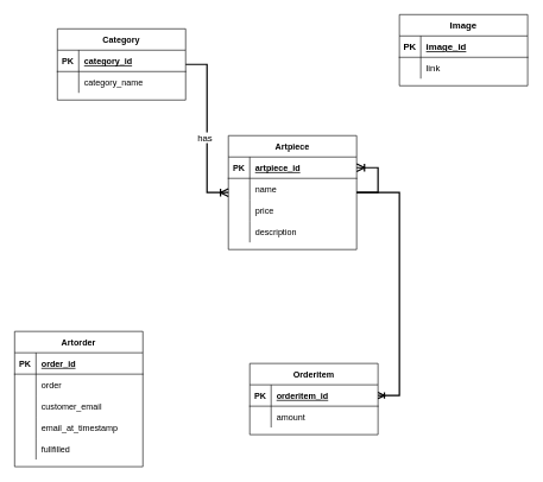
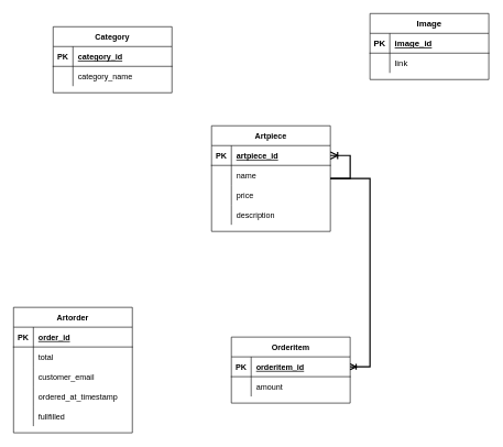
  <mxCell id="0" />
  <mxCell id="1" parent="0" />
  <mxCell id="2" value="Artpiece" style="shape=table;startSize=30;container=1;collapsible=1;childLayout=tableLayout;fixedRows=1;rowLines=0;fontStyle=1;align=center;resizeLast=1;" parent="1" vertex="1"><mxGeometry x="320" y="190" width="180" height="160" as="geometry" /></mxCell>
  <mxCell id="3" value="" style="shape=tableRow;horizontal=0;startSize=0;swimlaneHead=0;swimlaneBody=0;fillColor=none;collapsible=0;dropTarget=0;points=[[0,0.5],[1,0.5]];portConstraint=eastwest;top=0;left=0;right=0;bottom=1;" parent="2" vertex="1"><mxGeometry y="30" width="180" height="30" as="geometry" /></mxCell>
  <mxCell id="4" value="PK" style="shape=partialRectangle;connectable=0;fillColor=none;top=0;left=0;bottom=0;right=0;fontStyle=1;overflow=hidden;" parent="3" vertex="1"><mxGeometry width="30" height="30" as="geometry"><mxRectangle width="30" height="30" as="alternateBounds" /></mxGeometry></mxCell>
  <mxCell id="5" value="artpiece_id" style="shape=partialRectangle;connectable=0;fillColor=none;top=0;left=0;bottom=0;right=0;align=left;spacingLeft=6;fontStyle=5;overflow=hidden;" parent="3" vertex="1"><mxGeometry x="30" width="150" height="30" as="geometry"><mxRectangle width="150" height="30" as="alternateBounds" /></mxGeometry></mxCell>
  <mxCell id="6" value="" style="shape=tableRow;horizontal=0;startSize=0;swimlaneHead=0;swimlaneBody=0;fillColor=none;collapsible=0;dropTarget=0;points=[[0,0.5],[1,0.5]];portConstraint=eastwest;top=0;left=0;right=0;bottom=0;" parent="2" vertex="1"><mxGeometry y="60" width="180" height="30" as="geometry" /></mxCell>
  <mxCell id="7" value="" style="shape=partialRectangle;connectable=0;fillColor=none;top=0;left=0;bottom=0;right=0;editable=1;overflow=hidden;" parent="6" vertex="1"><mxGeometry width="30" height="30" as="geometry"><mxRectangle width="30" height="30" as="alternateBounds" /></mxGeometry></mxCell>
  <mxCell id="8" value="name" style="shape=partialRectangle;connectable=0;fillColor=none;top=0;left=0;bottom=0;right=0;align=left;spacingLeft=6;overflow=hidden;" parent="6" vertex="1"><mxGeometry x="30" width="150" height="30" as="geometry"><mxRectangle width="150" height="30" as="alternateBounds" /></mxGeometry></mxCell>
  <mxCell id="9" value="" style="shape=tableRow;horizontal=0;startSize=0;swimlaneHead=0;swimlaneBody=0;fillColor=none;collapsible=0;dropTarget=0;points=[[0,0.5],[1,0.5]];portConstraint=eastwest;top=0;left=0;right=0;bottom=0;" parent="2" vertex="1"><mxGeometry y="90" width="180" height="30" as="geometry" /></mxCell>
  <mxCell id="10" value="" style="shape=partialRectangle;connectable=0;fillColor=none;top=0;left=0;bottom=0;right=0;editable=1;overflow=hidden;" parent="9" vertex="1"><mxGeometry width="30" height="30" as="geometry"><mxRectangle width="30" height="30" as="alternateBounds" /></mxGeometry></mxCell>
  <mxCell id="11" value="price" style="shape=partialRectangle;connectable=0;fillColor=none;top=0;left=0;bottom=0;right=0;align=left;spacingLeft=6;overflow=hidden;" parent="9" vertex="1"><mxGeometry x="30" width="150" height="30" as="geometry"><mxRectangle width="150" height="30" as="alternateBounds" /></mxGeometry></mxCell>
  <mxCell id="12" value="" style="shape=tableRow;horizontal=0;startSize=0;swimlaneHead=0;swimlaneBody=0;fillColor=none;collapsible=0;dropTarget=0;points=[[0,0.5],[1,0.5]];portConstraint=eastwest;top=0;left=0;right=0;bottom=0;" parent="2" vertex="1"><mxGeometry y="120" width="180" height="30" as="geometry" /></mxCell>
  <mxCell id="13" value="" style="shape=partialRectangle;connectable=0;fillColor=none;top=0;left=0;bottom=0;right=0;editable=1;overflow=hidden;" parent="12" vertex="1"><mxGeometry width="30" height="30" as="geometry"><mxRectangle width="30" height="30" as="alternateBounds" /></mxGeometry></mxCell>
  <mxCell id="14" value="description" style="shape=partialRectangle;connectable=0;fillColor=none;top=0;left=0;bottom=0;right=0;align=left;spacingLeft=6;overflow=hidden;" parent="12" vertex="1"><mxGeometry x="30" width="150" height="30" as="geometry"><mxRectangle width="150" height="30" as="alternateBounds" /></mxGeometry></mxCell>
  <mxCell id="15" value="Category" style="shape=table;startSize=30;container=1;collapsible=1;childLayout=tableLayout;fixedRows=1;rowLines=0;fontStyle=1;align=center;resizeLast=1;" parent="1" vertex="1"><mxGeometry x="80" y="40" width="180" height="100" as="geometry" /></mxCell>
  <mxCell id="16" value="" style="shape=tableRow;horizontal=0;startSize=0;swimlaneHead=0;swimlaneBody=0;fillColor=none;collapsible=0;dropTarget=0;points=[[0,0.5],[1,0.5]];portConstraint=eastwest;top=0;left=0;right=0;bottom=1;" parent="15" vertex="1"><mxGeometry y="30" width="180" height="30" as="geometry" /></mxCell>
  <mxCell id="17" value="PK" style="shape=partialRectangle;connectable=0;fillColor=none;top=0;left=0;bottom=0;right=0;fontStyle=1;overflow=hidden;" parent="16" vertex="1"><mxGeometry width="30" height="30" as="geometry"><mxRectangle width="30" height="30" as="alternateBounds" /></mxGeometry></mxCell>
  <mxCell id="18" value="category_id" style="shape=partialRectangle;connectable=0;fillColor=none;top=0;left=0;bottom=0;right=0;align=left;spacingLeft=6;fontStyle=5;overflow=hidden;" parent="16" vertex="1"><mxGeometry x="30" width="150" height="30" as="geometry"><mxRectangle width="150" height="30" as="alternateBounds" /></mxGeometry></mxCell>
  <mxCell id="19" value="" style="shape=tableRow;horizontal=0;startSize=0;swimlaneHead=0;swimlaneBody=0;fillColor=none;collapsible=0;dropTarget=0;points=[[0,0.5],[1,0.5]];portConstraint=eastwest;top=0;left=0;right=0;bottom=0;" parent="15" vertex="1"><mxGeometry y="60" width="180" height="30" as="geometry" /></mxCell>
  <mxCell id="20" value="" style="shape=partialRectangle;connectable=0;fillColor=none;top=0;left=0;bottom=0;right=0;editable=1;overflow=hidden;" parent="19" vertex="1"><mxGeometry width="30" height="30" as="geometry"><mxRectangle width="30" height="30" as="alternateBounds" /></mxGeometry></mxCell>
  <mxCell id="21" value="category_name" style="shape=partialRectangle;connectable=0;fillColor=none;top=0;left=0;bottom=0;right=0;align=left;spacingLeft=6;overflow=hidden;" parent="19" vertex="1"><mxGeometry x="30" width="150" height="30" as="geometry"><mxRectangle width="150" height="30" as="alternateBounds" /></mxGeometry></mxCell>
  <mxCell id="22" value="Artorder" style="shape=table;startSize=30;container=1;collapsible=1;childLayout=tableLayout;fixedRows=1;rowLines=0;fontStyle=1;align=center;resizeLast=1;" parent="1" vertex="1"><mxGeometry x="20" y="465" width="180" height="190" as="geometry" /></mxCell>
  <mxCell id="23" value="" style="shape=tableRow;horizontal=0;startSize=0;swimlaneHead=0;swimlaneBody=0;fillColor=none;collapsible=0;dropTarget=0;points=[[0,0.5],[1,0.5]];portConstraint=eastwest;top=0;left=0;right=0;bottom=1;" parent="22" vertex="1"><mxGeometry y="30" width="180" height="30" as="geometry" /></mxCell>
  <mxCell id="24" value="PK" style="shape=partialRectangle;connectable=0;fillColor=none;top=0;left=0;bottom=0;right=0;fontStyle=1;overflow=hidden;" parent="23" vertex="1"><mxGeometry width="30" height="30" as="geometry"><mxRectangle width="30" height="30" as="alternateBounds" /></mxGeometry></mxCell>
  <mxCell id="25" value="order_id" style="shape=partialRectangle;connectable=0;fillColor=none;top=0;left=0;bottom=0;right=0;align=left;spacingLeft=6;fontStyle=5;overflow=hidden;" parent="23" vertex="1"><mxGeometry x="30" width="150" height="30" as="geometry"><mxRectangle width="150" height="30" as="alternateBounds" /></mxGeometry></mxCell>
  <mxCell id="26" value="" style="shape=tableRow;horizontal=0;startSize=0;swimlaneHead=0;swimlaneBody=0;fillColor=none;collapsible=0;dropTarget=0;points=[[0,0.5],[1,0.5]];portConstraint=eastwest;top=0;left=0;right=0;bottom=0;" parent="22" vertex="1"><mxGeometry y="60" width="180" height="30" as="geometry" /></mxCell>
  <mxCell id="27" value="" style="shape=partialRectangle;connectable=0;fillColor=none;top=0;left=0;bottom=0;right=0;editable=1;overflow=hidden;" parent="26" vertex="1"><mxGeometry width="30" height="30" as="geometry"><mxRectangle width="30" height="30" as="alternateBounds" /></mxGeometry></mxCell>
- <mxCell id="28" value="order" style="shape=partialRectangle;connectable=0;fillColor=none;top=0;left=0;bottom=0;right=0;align=left;spacingLeft=6;overflow=hidden;" parent="26" vertex="1"><mxGeometry x="30" width="150" height="30" as="geometry"><mxRectangle width="150" height="30" as="alternateBounds" /></mxGeometry></mxCell>
+ <mxCell id="28" value="total" style="shape=partialRectangle;connectable=0;fillColor=none;top=0;left=0;bottom=0;right=0;align=left;spacingLeft=6;overflow=hidden;" parent="26" vertex="1"><mxGeometry x="30" width="150" height="30" as="geometry"><mxRectangle width="150" height="30" as="alternateBounds" /></mxGeometry></mxCell>
  <mxCell id="29" value="" style="shape=tableRow;horizontal=0;startSize=0;swimlaneHead=0;swimlaneBody=0;fillColor=none;collapsible=0;dropTarget=0;points=[[0,0.5],[1,0.5]];portConstraint=eastwest;top=0;left=0;right=0;bottom=0;" parent="22" vertex="1"><mxGeometry y="90" width="180" height="30" as="geometry" /></mxCell>
  <mxCell id="30" value="" style="shape=partialRectangle;connectable=0;fillColor=none;top=0;left=0;bottom=0;right=0;editable=1;overflow=hidden;" parent="29" vertex="1"><mxGeometry width="30" height="30" as="geometry"><mxRectangle width="30" height="30" as="alternateBounds" /></mxGeometry></mxCell>
  <mxCell id="31" value="customer_email" style="shape=partialRectangle;connectable=0;fillColor=none;top=0;left=0;bottom=0;right=0;align=left;spacingLeft=6;overflow=hidden;" parent="29" vertex="1"><mxGeometry x="30" width="150" height="30" as="geometry"><mxRectangle width="150" height="30" as="alternateBounds" /></mxGeometry></mxCell>
  <mxCell id="32" value="" style="shape=tableRow;horizontal=0;startSize=0;swimlaneHead=0;swimlaneBody=0;fillColor=none;collapsible=0;dropTarget=0;points=[[0,0.5],[1,0.5]];portConstraint=eastwest;top=0;left=0;right=0;bottom=0;" parent="22" vertex="1"><mxGeometry y="120" width="180" height="30" as="geometry" /></mxCell>
  <mxCell id="33" value="" style="shape=partialRectangle;connectable=0;fillColor=none;top=0;left=0;bottom=0;right=0;editable=1;overflow=hidden;" parent="32" vertex="1"><mxGeometry width="30" height="30" as="geometry"><mxRectangle width="30" height="30" as="alternateBounds" /></mxGeometry></mxCell>
- <mxCell id="34" value="email_at_timestamp" style="shape=partialRectangle;connectable=0;fillColor=none;top=0;left=0;bottom=0;right=0;align=left;spacingLeft=6;overflow=hidden;" parent="32" vertex="1"><mxGeometry x="30" width="150" height="30" as="geometry"><mxRectangle width="150" height="30" as="alternateBounds" /></mxGeometry></mxCell>
+ <mxCell id="34" value="ordered_at_timestamp" style="shape=partialRectangle;connectable=0;fillColor=none;top=0;left=0;bottom=0;right=0;align=left;spacingLeft=6;overflow=hidden;" parent="32" vertex="1"><mxGeometry x="30" width="150" height="30" as="geometry"><mxRectangle width="150" height="30" as="alternateBounds" /></mxGeometry></mxCell>
  <mxCell id="35" value="" style="shape=tableRow;horizontal=0;startSize=0;swimlaneHead=0;swimlaneBody=0;fillColor=none;collapsible=0;dropTarget=0;points=[[0,0.5],[1,0.5]];portConstraint=eastwest;top=0;left=0;right=0;bottom=0;" parent="22" vertex="1"><mxGeometry y="150" width="180" height="30" as="geometry" /></mxCell>
  <mxCell id="36" value="" style="shape=partialRectangle;connectable=0;fillColor=none;top=0;left=0;bottom=0;right=0;editable=1;overflow=hidden;" parent="35" vertex="1"><mxGeometry width="30" height="30" as="geometry"><mxRectangle width="30" height="30" as="alternateBounds" /></mxGeometry></mxCell>
  <mxCell id="37" value="fullfilled" style="shape=partialRectangle;connectable=0;fillColor=none;top=0;left=0;bottom=0;right=0;align=left;spacingLeft=6;overflow=hidden;" parent="35" vertex="1"><mxGeometry x="30" width="150" height="30" as="geometry"><mxRectangle width="150" height="30" as="alternateBounds" /></mxGeometry></mxCell>
  <mxCell id="38" value="Orderitem" style="shape=table;startSize=30;container=1;collapsible=1;childLayout=tableLayout;fixedRows=1;rowLines=0;fontStyle=1;align=center;resizeLast=1;" parent="1" vertex="1"><mxGeometry x="350" y="510" width="180" height="100" as="geometry" /></mxCell>
  <mxCell id="39" value="" style="shape=tableRow;horizontal=0;startSize=0;swimlaneHead=0;swimlaneBody=0;fillColor=none;collapsible=0;dropTarget=0;points=[[0,0.5],[1,0.5]];portConstraint=eastwest;top=0;left=0;right=0;bottom=1;" parent="38" vertex="1"><mxGeometry y="30" width="180" height="30" as="geometry" /></mxCell>
  <mxCell id="40" value="PK" style="shape=partialRectangle;connectable=0;fillColor=none;top=0;left=0;bottom=0;right=0;fontStyle=1;overflow=hidden;" parent="39" vertex="1"><mxGeometry width="30" height="30" as="geometry"><mxRectangle width="30" height="30" as="alternateBounds" /></mxGeometry></mxCell>
  <mxCell id="41" value="orderitem_id" style="shape=partialRectangle;connectable=0;fillColor=none;top=0;left=0;bottom=0;right=0;align=left;spacingLeft=6;fontStyle=5;overflow=hidden;" parent="39" vertex="1"><mxGeometry x="30" width="150" height="30" as="geometry"><mxRectangle width="150" height="30" as="alternateBounds" /></mxGeometry></mxCell>
  <mxCell id="42" value="" style="shape=tableRow;horizontal=0;startSize=0;swimlaneHead=0;swimlaneBody=0;fillColor=none;collapsible=0;dropTarget=0;points=[[0,0.5],[1,0.5]];portConstraint=eastwest;top=0;left=0;right=0;bottom=0;" parent="38" vertex="1"><mxGeometry y="60" width="180" height="30" as="geometry" /></mxCell>
  <mxCell id="43" value="" style="shape=partialRectangle;connectable=0;fillColor=none;top=0;left=0;bottom=0;right=0;editable=1;overflow=hidden;" parent="42" vertex="1"><mxGeometry width="30" height="30" as="geometry"><mxRectangle width="30" height="30" as="alternateBounds" /></mxGeometry></mxCell>
  <mxCell id="44" value="amount   " style="shape=partialRectangle;connectable=0;fillColor=none;top=0;left=0;bottom=0;right=0;align=left;spacingLeft=6;overflow=hidden;" parent="42" vertex="1"><mxGeometry x="30" width="150" height="30" as="geometry"><mxRectangle width="150" height="30" as="alternateBounds" /></mxGeometry></mxCell>
- <mxCell id="45" value="" style="edgeStyle=entityRelationEdgeStyle;fontSize=12;html=1;endArrow=ERoneToMany;rounded=0;startSize=8;endSize=8;strokeWidth=2;" parent="1" source="15" target="2" edge="1"><mxGeometry width="100" height="100" relative="1" as="geometry"><mxPoint x="370" y="270" as="sourcePoint" /><mxPoint x="470" y="170" as="targetPoint" /></mxGeometry></mxCell>
- <mxCell id="46" value="has" style="edgeLabel;html=1;align=center;verticalAlign=middle;resizable=0;points=[];fontSize=13;" parent="45" vertex="1" connectable="0"><mxGeometry x="0.097" y="-3" relative="1" as="geometry"><mxPoint x="-1" as="offset" /></mxGeometry></mxCell>
  <mxCell id="47" value="Image" style="shape=table;startSize=30;container=1;collapsible=1;childLayout=tableLayout;fixedRows=1;rowLines=0;fontStyle=1;align=center;resizeLast=1;fontSize=13;" parent="1" vertex="1"><mxGeometry x="560" y="20" width="180" height="100" as="geometry" /></mxCell>
  <mxCell id="48" value="" style="shape=tableRow;horizontal=0;startSize=0;swimlaneHead=0;swimlaneBody=0;fillColor=none;collapsible=0;dropTarget=0;points=[[0,0.5],[1,0.5]];portConstraint=eastwest;top=0;left=0;right=0;bottom=1;fontSize=13;" parent="47" vertex="1"><mxGeometry y="30" width="180" height="30" as="geometry" /></mxCell>
  <mxCell id="49" value="PK" style="shape=partialRectangle;connectable=0;fillColor=none;top=0;left=0;bottom=0;right=0;fontStyle=1;overflow=hidden;fontSize=13;" parent="48" vertex="1"><mxGeometry width="30" height="30" as="geometry"><mxRectangle width="30" height="30" as="alternateBounds" /></mxGeometry></mxCell>
  <mxCell id="50" value="image_id" style="shape=partialRectangle;connectable=0;fillColor=none;top=0;left=0;bottom=0;right=0;align=left;spacingLeft=6;fontStyle=5;overflow=hidden;fontSize=13;" parent="48" vertex="1"><mxGeometry x="30" width="150" height="30" as="geometry"><mxRectangle width="150" height="30" as="alternateBounds" /></mxGeometry></mxCell>
  <mxCell id="51" value="" style="shape=tableRow;horizontal=0;startSize=0;swimlaneHead=0;swimlaneBody=0;fillColor=none;collapsible=0;dropTarget=0;points=[[0,0.5],[1,0.5]];portConstraint=eastwest;top=0;left=0;right=0;bottom=0;fontSize=13;" parent="47" vertex="1"><mxGeometry y="60" width="180" height="30" as="geometry" /></mxCell>
  <mxCell id="52" value="" style="shape=partialRectangle;connectable=0;fillColor=none;top=0;left=0;bottom=0;right=0;editable=1;overflow=hidden;fontSize=13;" parent="51" vertex="1"><mxGeometry width="30" height="30" as="geometry"><mxRectangle width="30" height="30" as="alternateBounds" /></mxGeometry></mxCell>
  <mxCell id="53" value="link" style="shape=partialRectangle;connectable=0;fillColor=none;top=0;left=0;bottom=0;right=0;align=left;spacingLeft=6;overflow=hidden;fontSize=13;" parent="51" vertex="1"><mxGeometry x="30" width="150" height="30" as="geometry"><mxRectangle width="150" height="30" as="alternateBounds" /></mxGeometry></mxCell>
  <mxCell id="54" value="" style="edgeStyle=entityRelationEdgeStyle;fontSize=12;html=1;endArrow=ERoneToMany;rounded=0;startSize=8;endSize=8;strokeWidth=2;" parent="1" source="2" target="5" edge="1"><mxGeometry width="100" height="100" relative="1" as="geometry"><mxPoint x="330" y="370" as="sourcePoint" /><mxPoint x="430" y="270" as="targetPoint" /></mxGeometry></mxCell>
  <mxCell id="55" value="" style="edgeStyle=entityRelationEdgeStyle;fontSize=12;html=1;endArrow=ERoneToMany;rounded=0;strokeWidth=2;" edge="1" parent="1" source="2" target="41"><mxGeometry width="100" height="100" relative="1" as="geometry"><mxPoint x="850" y="360" as="sourcePoint" /><mxPoint x="950" y="260" as="targetPoint" /></mxGeometry></mxCell>
